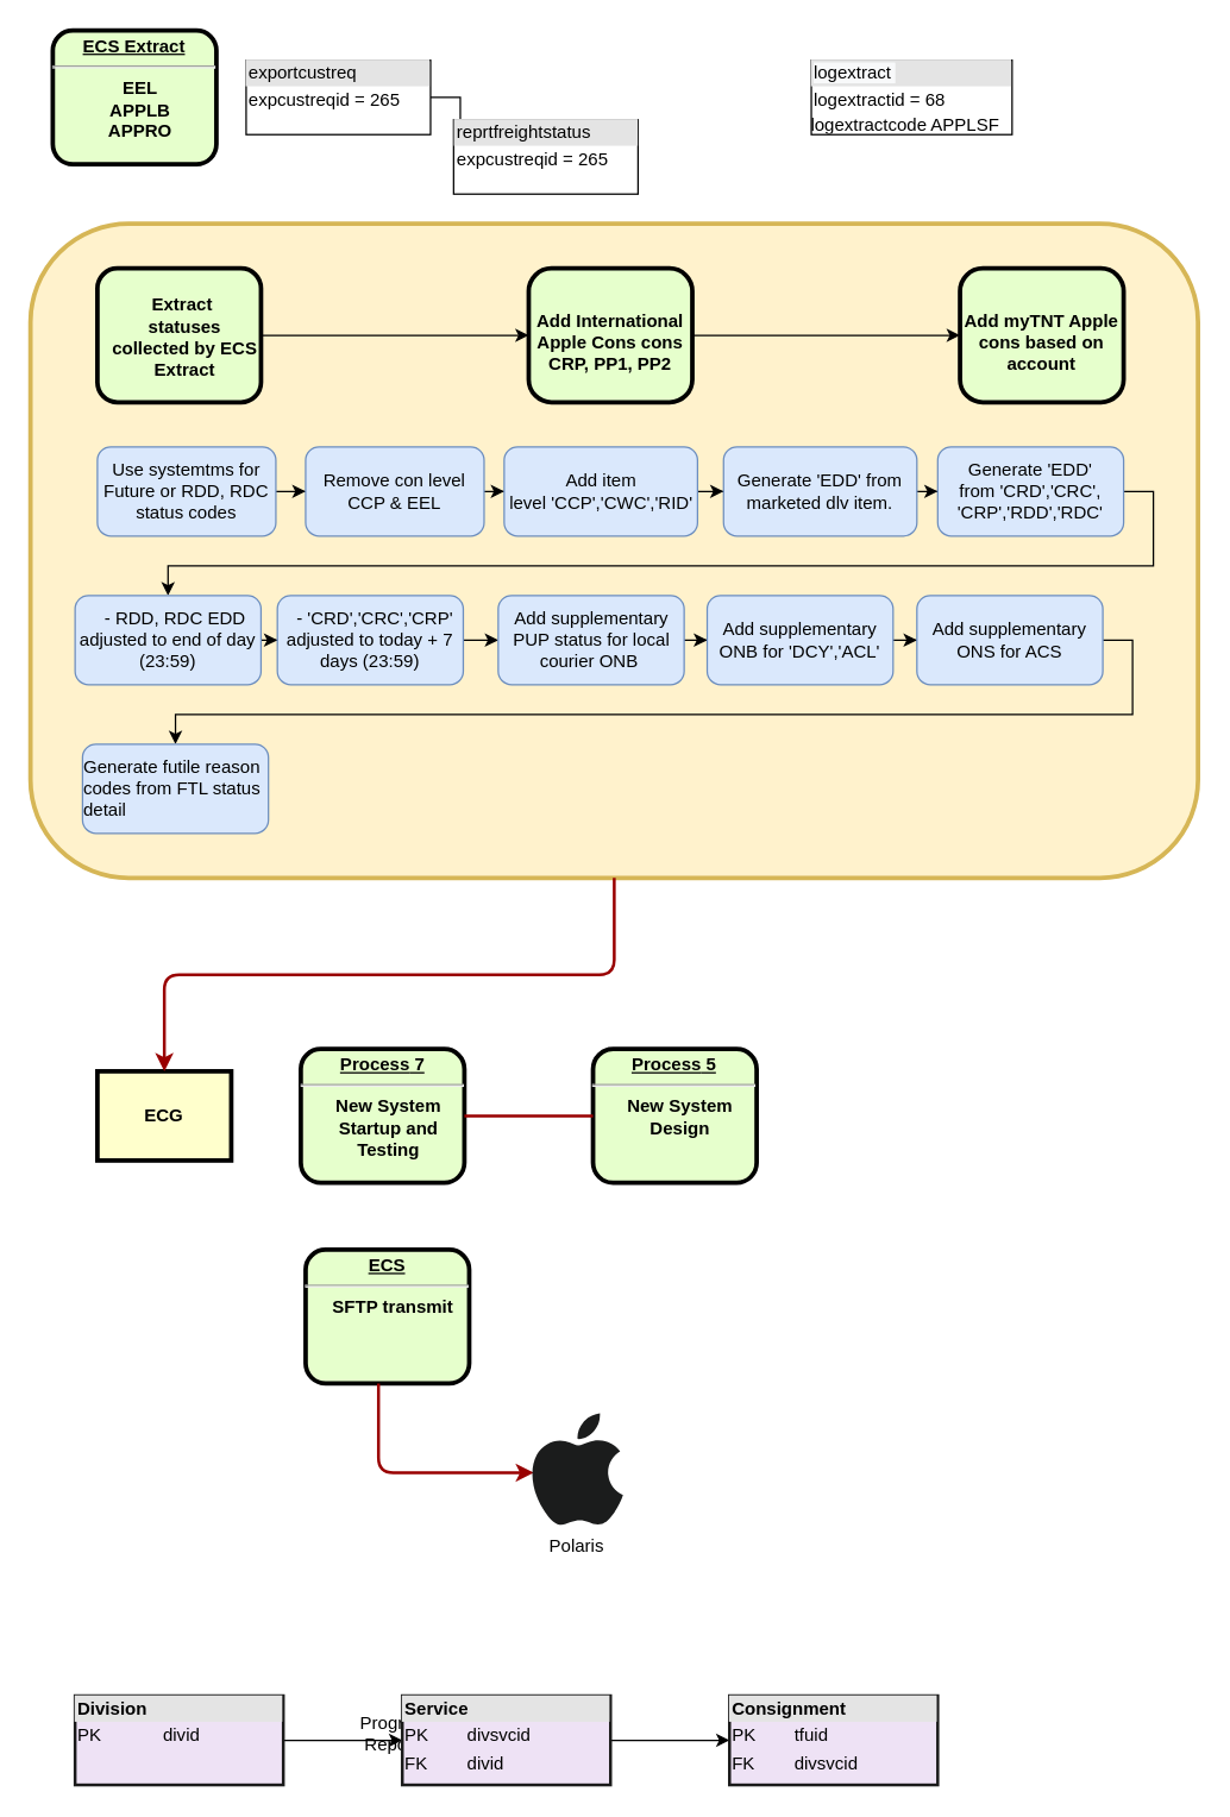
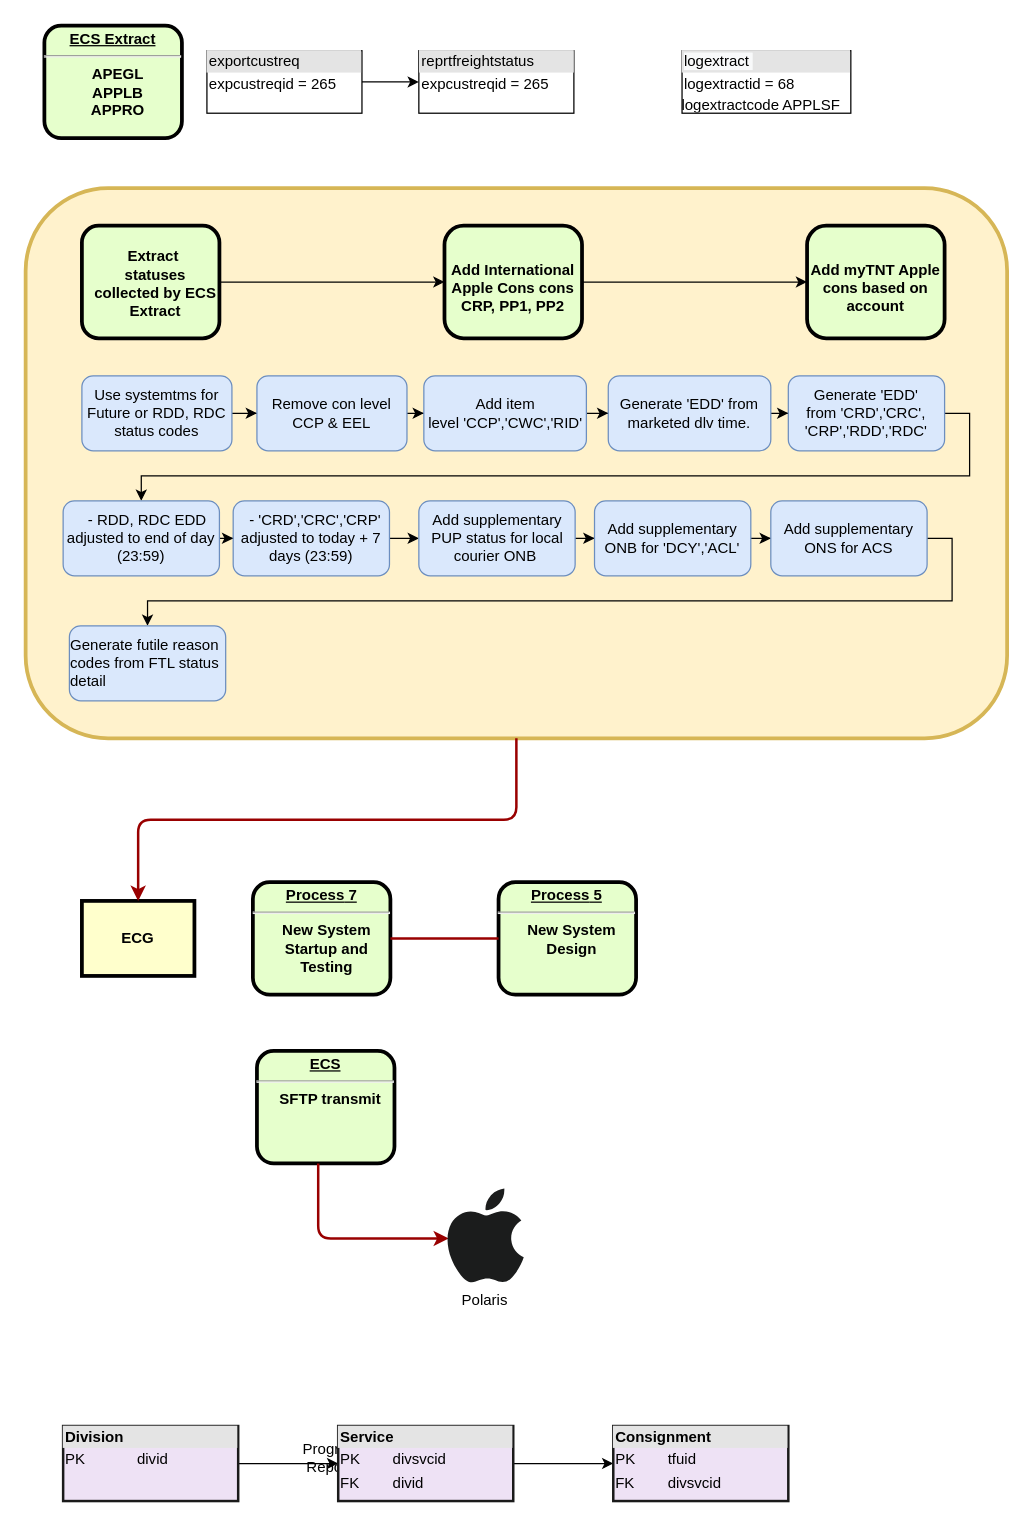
  <mxCell id="0" />
  <mxCell id="1" parent="0" />
  <mxCell id="2" value="&lt;p style=&quot;margin: 0px ; margin-top: 4px ; text-align: center ; text-decoration: underline&quot;&gt;&lt;br&gt;&lt;/p&gt;" style="verticalAlign=middle;align=center;overflow=fill;fontSize=12;fontFamily=Helvetica;html=1;rounded=1;fontStyle=1;strokeWidth=3;fillColor=#fff2cc;strokeColor=#d6b656;" vertex="1" parent="1"><mxGeometry x="20" y="150" width="785" height="440" as="geometry" /></mxCell>
  <mxCell id="3" value="&lt;p style=&quot;margin: 0px; margin-top: 4px; text-align: center; text-decoration: underline;&quot;&gt;&lt;strong&gt;&lt;strong&gt;Process&lt;/strong&gt; 5&lt;br /&gt;&lt;/strong&gt;&lt;/p&gt;&lt;hr /&gt;&lt;p style=&quot;margin: 0px; margin-left: 8px;&quot;&gt;New System&lt;/p&gt;&lt;p style=&quot;margin: 0px; margin-left: 8px;&quot;&gt;Design&lt;/p&gt;" style="verticalAlign=middle;align=center;overflow=fill;fontSize=12;fontFamily=Helvetica;html=1;rounded=1;fontStyle=1;strokeWidth=3;fillColor=#E6FFCC" parent="1" vertex="1"><mxGeometry x="398.25" y="705" width="110" height="90" as="geometry" /></mxCell>
  <mxCell id="4" value="&lt;p style=&quot;margin: 0px ; margin-top: 4px ; text-align: center ; text-decoration: underline&quot;&gt;&lt;strong&gt;ECS&lt;/strong&gt;&lt;/p&gt;&lt;hr&gt;&lt;p style=&quot;margin: 0px ; margin-left: 8px&quot;&gt;SFTP transmit&lt;/p&gt;" style="verticalAlign=middle;align=center;overflow=fill;fontSize=12;fontFamily=Helvetica;html=1;rounded=1;fontStyle=1;strokeWidth=3;fillColor=#E6FFCC" parent="1" vertex="1"><mxGeometry x="205" y="840" width="110" height="90" as="geometry" /></mxCell>
  <mxCell id="5" value="ECG" style="whiteSpace=wrap;align=center;verticalAlign=middle;fontStyle=1;strokeWidth=3;fillColor=#FFFFCC" parent="1" vertex="1"><mxGeometry x="65" y="720" width="90" height="60" as="geometry" /></mxCell>
  <mxCell id="6" value="&lt;p style=&quot;margin: 0px; margin-top: 4px; text-align: center; text-decoration: underline;&quot;&gt;&lt;strong&gt;&lt;strong&gt;Process&lt;/strong&gt; 7&lt;br /&gt;&lt;/strong&gt;&lt;/p&gt;&lt;hr /&gt;&lt;p style=&quot;margin: 0px; margin-left: 8px;&quot;&gt;New System&lt;/p&gt;&lt;p style=&quot;margin: 0px; margin-left: 8px;&quot;&gt;Startup and&lt;/p&gt;&lt;p style=&quot;margin: 0px; margin-left: 8px;&quot;&gt;Testing&lt;/p&gt;" style="verticalAlign=middle;align=center;overflow=fill;fontSize=12;fontFamily=Helvetica;html=1;rounded=1;fontStyle=1;strokeWidth=3;fillColor=#E6FFCC" parent="1" vertex="1"><mxGeometry x="201.75" y="705" width="110" height="90" as="geometry" /></mxCell>
  <mxCell id="7" value="" style="endArrow=none;noEdgeStyle=1;strokeColor=#990000;strokeWidth=2" parent="1" source="3" target="6" edge="1"><mxGeometry relative="1" as="geometry"><mxPoint x="63.258" y="676" as="sourcePoint" /><mxPoint x="258.578" y="845" as="targetPoint" /></mxGeometry></mxCell>
  <mxCell id="8" value="" style="edgeStyle=elbowEdgeStyle;elbow=horizontal;strokeColor=#990000;strokeWidth=2" parent="1" source="4" edge="1"><mxGeometry width="100" height="100" relative="1" as="geometry"><mxPoint x="140" y="1100" as="sourcePoint" /><mxPoint x="358.5" y="990" as="targetPoint" /><Array as="points"><mxPoint x="254" y="990" /></Array></mxGeometry></mxCell>
  <mxCell id="9" value="Progress&#10;Reports" style="text;spacingTop=-5;align=center" parent="1" vertex="1"><mxGeometry x="251" y="1150" width="30" height="20" as="geometry" /></mxCell>
  <mxCell id="10" value="" style="edgeStyle=elbowEdgeStyle;elbow=vertical;strokeColor=#990000;strokeWidth=2" parent="1" source="2" target="5" edge="1"><mxGeometry width="100" height="100" relative="1" as="geometry"><mxPoint x="80" y="1100" as="sourcePoint" /><mxPoint x="180" y="1000" as="targetPoint" /></mxGeometry></mxCell>
  <mxCell id="11" value="Polaris&lt;br&gt;" style="dashed=0;outlineConnect=0;html=1;align=center;labelPosition=center;verticalLabelPosition=bottom;verticalAlign=top;shape=mxgraph.weblogos.apple;fillColor=#1B1C1C;strokeColor=none" vertex="1" parent="1"><mxGeometry x="356" y="950" width="62.4" height="76.2" as="geometry" /></mxCell>
- <mxCell id="12" value="&lt;p style=&quot;margin: 0px ; margin-top: 4px ; text-align: center ; text-decoration: underline&quot;&gt;&lt;strong&gt;ECS Extract&lt;/strong&gt;&lt;/p&gt;&lt;hr&gt;&lt;p style=&quot;margin: 0px ; margin-left: 8px&quot;&gt;EEL&lt;/p&gt;&lt;p style=&quot;margin: 0px ; margin-left: 8px&quot;&gt;APPLB&lt;/p&gt;&lt;p style=&quot;margin: 0px ; margin-left: 8px&quot;&gt;APPRO&lt;/p&gt;&lt;div&gt;&lt;br&gt;&lt;/div&gt;" style="verticalAlign=middle;align=center;overflow=fill;fontSize=12;fontFamily=Helvetica;html=1;rounded=1;fontStyle=1;strokeWidth=3;fillColor=#E6FFCC" vertex="1" parent="1"><mxGeometry x="35" y="20" width="110" height="90" as="geometry" /></mxCell>
+ <mxCell id="12" value="&lt;p style=&quot;margin: 0px ; margin-top: 4px ; text-align: center ; text-decoration: underline&quot;&gt;&lt;strong&gt;ECS Extract&lt;/strong&gt;&lt;/p&gt;&lt;hr&gt;&lt;p style=&quot;margin: 0px ; margin-left: 8px&quot;&gt;APEGL&lt;/p&gt;&lt;p style=&quot;margin: 0px ; margin-left: 8px&quot;&gt;APPLB&lt;/p&gt;&lt;p style=&quot;margin: 0px ; margin-left: 8px&quot;&gt;APPRO&lt;/p&gt;&lt;div&gt;&lt;br&gt;&lt;/div&gt;" style="verticalAlign=middle;align=center;overflow=fill;fontSize=12;fontFamily=Helvetica;html=1;rounded=1;fontStyle=1;strokeWidth=3;fillColor=#E6FFCC" vertex="1" parent="1"><mxGeometry x="35" y="20" width="110" height="90" as="geometry" /></mxCell>
  <mxCell id="13" value="" style="edgeStyle=orthogonalEdgeStyle;rounded=0;orthogonalLoop=1;jettySize=auto;html=1;" edge="1" parent="1" source="14" target="15"><mxGeometry relative="1" as="geometry" /></mxCell>
  <mxCell id="14" value="&lt;div style=&quot;box-sizing: border-box ; width: 100% ; background: #e4e4e4 ; padding: 2px&quot;&gt;exportcustreq&lt;/div&gt;&lt;table style=&quot;width: 100% ; font-size: 1em&quot; cellpadding=&quot;2&quot; cellspacing=&quot;0&quot;&gt;&lt;tbody&gt;&lt;tr&gt;&lt;td&gt;expcustreqid = 265&lt;br&gt;&lt;/td&gt;&lt;td&gt;&lt;/td&gt;&lt;/tr&gt;&lt;/tbody&gt;&lt;/table&gt;" style="verticalAlign=top;align=left;overflow=fill;html=1;" vertex="1" parent="1"><mxGeometry x="165" y="40" width="124" height="50" as="geometry" /></mxCell>
- <mxCell id="15" value="&lt;div style=&quot;box-sizing: border-box ; width: 100% ; background: #e4e4e4 ; padding: 2px&quot;&gt;reprtfreightstatus&lt;/div&gt;&lt;table style=&quot;width: 100% ; font-size: 1em&quot; cellpadding=&quot;2&quot; cellspacing=&quot;0&quot;&gt;&lt;tbody&gt;&lt;tr&gt;&lt;td&gt;expcustreqid = 265&lt;br&gt;&lt;/td&gt;&lt;td&gt;&lt;/td&gt;&lt;/tr&gt;&lt;/tbody&gt;&lt;/table&gt;" style="verticalAlign=top;align=left;overflow=fill;html=1;" vertex="1" parent="1"><mxGeometry x="304.5" y="80" width="124" height="50" as="geometry" /></mxCell>
+ <mxCell id="15" value="&lt;div style=&quot;box-sizing: border-box ; width: 100% ; background: #e4e4e4 ; padding: 2px&quot;&gt;reprtfreightstatus&lt;/div&gt;&lt;table style=&quot;width: 100% ; font-size: 1em&quot; cellpadding=&quot;2&quot; cellspacing=&quot;0&quot;&gt;&lt;tbody&gt;&lt;tr&gt;&lt;td&gt;expcustreqid = 265&lt;br&gt;&lt;/td&gt;&lt;td&gt;&lt;/td&gt;&lt;/tr&gt;&lt;/tbody&gt;&lt;/table&gt;" style="verticalAlign=top;align=left;overflow=fill;html=1;" vertex="1" parent="1"><mxGeometry x="334.5" y="40" width="124" height="50" as="geometry" /></mxCell>
  <mxCell id="16" value="&lt;div style=&quot;box-sizing: border-box ; width: 100% ; background: #e4e4e4 ; padding: 2px&quot;&gt;&lt;span style=&quot;background-color: rgb(248 , 249 , 250)&quot;&gt;logextract&amp;nbsp;&lt;/span&gt;&lt;br&gt;&lt;/div&gt;&lt;table style=&quot;width: 100% ; font-size: 1em&quot; cellpadding=&quot;2&quot; cellspacing=&quot;0&quot;&gt;&lt;tbody&gt;&lt;tr&gt;&lt;td&gt;logextractid = 68&lt;br&gt;&lt;/td&gt;&lt;td&gt;&lt;/td&gt;&lt;/tr&gt;&lt;/tbody&gt;&lt;/table&gt;logextractcode APPLSF" style="verticalAlign=top;align=left;overflow=fill;html=1;" vertex="1" parent="1"><mxGeometry x="545" y="40" width="135" height="50" as="geometry" /></mxCell>
  <mxCell id="17" value="" style="edgeStyle=orthogonalEdgeStyle;rounded=0;orthogonalLoop=1;jettySize=auto;html=1;" edge="1" parent="1" source="18" target="20"><mxGeometry relative="1" as="geometry" /></mxCell>
  <mxCell id="18" value="&lt;span style=&quot;text-align: left&quot;&gt;Use systemtms for Future or RDD, RDC status codes&lt;/span&gt;" style="rounded=1;whiteSpace=wrap;html=1;align=center;fillColor=#dae8fc;strokeColor=#6c8ebf;" vertex="1" parent="1"><mxGeometry x="65" y="300" width="120" height="60" as="geometry" /></mxCell>
  <mxCell id="19" value="" style="edgeStyle=orthogonalEdgeStyle;rounded=0;orthogonalLoop=1;jettySize=auto;html=1;" edge="1" parent="1" source="20" target="22"><mxGeometry relative="1" as="geometry" /></mxCell>
  <mxCell id="20" value="&lt;span style=&quot;text-align: left&quot;&gt;Remove con level CCP &amp;amp; EEL&lt;/span&gt;" style="rounded=1;whiteSpace=wrap;html=1;align=center;fillColor=#dae8fc;strokeColor=#6c8ebf;" vertex="1" parent="1"><mxGeometry x="205" y="300" width="120" height="60" as="geometry" /></mxCell>
  <mxCell id="21" value="" style="edgeStyle=orthogonalEdgeStyle;rounded=0;orthogonalLoop=1;jettySize=auto;html=1;" edge="1" parent="1" source="22" target="24"><mxGeometry relative="1" as="geometry" /></mxCell>
  <mxCell id="22" value="&lt;span style=&quot;text-align: left&quot;&gt;Add item level&amp;nbsp;'CCP','CWC','RID'&lt;/span&gt;" style="rounded=1;whiteSpace=wrap;html=1;align=center;fillColor=#dae8fc;strokeColor=#6c8ebf;" vertex="1" parent="1"><mxGeometry x="338.5" y="300" width="130" height="60" as="geometry" /></mxCell>
  <mxCell id="23" value="" style="edgeStyle=orthogonalEdgeStyle;rounded=0;orthogonalLoop=1;jettySize=auto;html=1;" edge="1" parent="1" source="24" target="26"><mxGeometry relative="1" as="geometry" /></mxCell>
- <mxCell id="24" value="&lt;span style=&quot;text-align: left&quot;&gt;Generate 'EDD' from marketed dlv item.&lt;/span&gt;" style="rounded=1;whiteSpace=wrap;html=1;align=center;fillColor=#dae8fc;strokeColor=#6c8ebf;" vertex="1" parent="1"><mxGeometry x="486" y="300" width="130" height="60" as="geometry" /></mxCell>
+ <mxCell id="24" value="&lt;span style=&quot;text-align: left&quot;&gt;Generate 'EDD' from marketed dlv time.&lt;/span&gt;" style="rounded=1;whiteSpace=wrap;html=1;align=center;fillColor=#dae8fc;strokeColor=#6c8ebf;" vertex="1" parent="1"><mxGeometry x="486" y="300" width="130" height="60" as="geometry" /></mxCell>
  <mxCell id="25" value="" style="edgeStyle=orthogonalEdgeStyle;rounded=0;orthogonalLoop=1;jettySize=auto;html=1;exitX=1;exitY=0.5;exitDx=0;exitDy=0;" edge="1" parent="1" source="26" target="28"><mxGeometry relative="1" as="geometry" /></mxCell>
  <mxCell id="26" value="&lt;span style=&quot;text-align: left&quot;&gt;Generate 'EDD' from&amp;nbsp;'CRD','CRC', 'CRP','RDD','RDC'&lt;/span&gt;" style="rounded=1;whiteSpace=wrap;html=1;align=center;fillColor=#dae8fc;strokeColor=#6c8ebf;" vertex="1" parent="1"><mxGeometry x="630" y="300" width="125" height="60" as="geometry" /></mxCell>
  <mxCell id="27" value="" style="edgeStyle=orthogonalEdgeStyle;rounded=0;orthogonalLoop=1;jettySize=auto;html=1;" edge="1" parent="1" source="28" target="30"><mxGeometry relative="1" as="geometry" /></mxCell>
  <mxCell id="28" value="&lt;span style=&quot;text-align: left&quot;&gt;&amp;nbsp; &amp;nbsp;- RDD, RDC EDD adjusted to end of day (23:59)&lt;/span&gt;" style="rounded=1;whiteSpace=wrap;html=1;align=center;fillColor=#dae8fc;strokeColor=#6c8ebf;" vertex="1" parent="1"><mxGeometry x="50" y="400" width="125" height="60" as="geometry" /></mxCell>
  <mxCell id="29" value="" style="edgeStyle=orthogonalEdgeStyle;rounded=0;orthogonalLoop=1;jettySize=auto;html=1;" edge="1" parent="1" source="30" target="32"><mxGeometry relative="1" as="geometry" /></mxCell>
  <mxCell id="30" value="&lt;span style=&quot;text-align: left&quot;&gt;&amp;nbsp; &amp;nbsp;-&amp;nbsp;'CRD','CRC','CRP'&amp;nbsp; adjusted to today + 7 days (23:59)&lt;/span&gt;" style="rounded=1;whiteSpace=wrap;html=1;align=center;fillColor=#dae8fc;strokeColor=#6c8ebf;" vertex="1" parent="1"><mxGeometry x="186" y="400" width="125" height="60" as="geometry" /></mxCell>
  <mxCell id="31" value="" style="edgeStyle=orthogonalEdgeStyle;rounded=0;orthogonalLoop=1;jettySize=auto;html=1;" edge="1" parent="1" source="32" target="34"><mxGeometry relative="1" as="geometry" /></mxCell>
  <mxCell id="32" value="&lt;span style=&quot;text-align: left&quot;&gt;Add supplementary PUP status for local courier ONB&amp;nbsp;&lt;/span&gt;" style="rounded=1;whiteSpace=wrap;html=1;align=center;fillColor=#dae8fc;strokeColor=#6c8ebf;" vertex="1" parent="1"><mxGeometry x="334.5" y="400" width="125" height="60" as="geometry" /></mxCell>
  <mxCell id="33" value="" style="edgeStyle=orthogonalEdgeStyle;rounded=0;orthogonalLoop=1;jettySize=auto;html=1;" edge="1" parent="1" source="34" target="36"><mxGeometry relative="1" as="geometry" /></mxCell>
  <mxCell id="34" value="&lt;span style=&quot;text-align: left&quot;&gt;Add supplementary ONB for&amp;nbsp;&lt;/span&gt;'DCY','ACL'" style="rounded=1;whiteSpace=wrap;html=1;align=center;fillColor=#dae8fc;strokeColor=#6c8ebf;" vertex="1" parent="1"><mxGeometry x="475" y="400" width="125" height="60" as="geometry" /></mxCell>
  <mxCell id="35" value="" style="edgeStyle=orthogonalEdgeStyle;rounded=0;orthogonalLoop=1;jettySize=auto;html=1;exitX=1;exitY=0.5;exitDx=0;exitDy=0;" edge="1" parent="1" source="36" target="37"><mxGeometry relative="1" as="geometry" /></mxCell>
  <mxCell id="36" value="&lt;span style=&quot;text-align: left&quot;&gt;Add supplementary ONS for ACS&lt;/span&gt;" style="rounded=1;whiteSpace=wrap;html=1;align=center;fillColor=#dae8fc;strokeColor=#6c8ebf;" vertex="1" parent="1"><mxGeometry x="616" y="400" width="125" height="60" as="geometry" /></mxCell>
  <mxCell id="37" value="&lt;div style=&quot;text-align: left&quot;&gt;&lt;span&gt;Generate futile reason codes from FTL status detail&lt;/span&gt;&lt;/div&gt;" style="rounded=1;whiteSpace=wrap;html=1;align=center;fillColor=#dae8fc;strokeColor=#6c8ebf;" vertex="1" parent="1"><mxGeometry x="55" y="500" width="125" height="60" as="geometry" /></mxCell>
  <mxCell id="38" value="" style="edgeStyle=orthogonalEdgeStyle;rounded=0;orthogonalLoop=1;jettySize=auto;html=1;" edge="1" parent="1" source="39" target="41"><mxGeometry relative="1" as="geometry" /></mxCell>
  <mxCell id="39" value="&lt;div style=&quot;box-sizing: border-box ; width: 100% ; background: #e4e4e4 ; padding: 2px&quot;&gt;&lt;b&gt;Division&lt;/b&gt;&lt;/div&gt;&lt;table style=&quot;width: 100% ; font-size: 1em&quot; cellpadding=&quot;2&quot; cellspacing=&quot;0&quot;&gt;&lt;tbody&gt;&lt;tr&gt;&lt;td&gt;PK&lt;/td&gt;&lt;td&gt;divid&lt;/td&gt;&lt;/tr&gt;&lt;tr&gt;&lt;td&gt;&lt;br&gt;&lt;/td&gt;&lt;td&gt;&lt;/td&gt;&lt;/tr&gt;&lt;/tbody&gt;&lt;/table&gt;" style="verticalAlign=top;align=left;overflow=fill;html=1;strokeColor=#1A1A1A;fillColor=#EEE2F5;strokeWidth=2;" vertex="1" parent="1"><mxGeometry x="50" y="1140" width="140" height="60" as="geometry" /></mxCell>
  <mxCell id="40" value="" style="edgeStyle=orthogonalEdgeStyle;rounded=0;orthogonalLoop=1;jettySize=auto;html=1;" edge="1" parent="1" source="41" target="42"><mxGeometry relative="1" as="geometry" /></mxCell>
  <mxCell id="41" value="&lt;div style=&quot;box-sizing: border-box ; width: 100% ; background: #e4e4e4 ; padding: 2px&quot;&gt;&lt;b&gt;Service&lt;/b&gt;&lt;/div&gt;&lt;table style=&quot;width: 100% ; font-size: 1em&quot; cellpadding=&quot;2&quot; cellspacing=&quot;0&quot;&gt;&lt;tbody&gt;&lt;tr&gt;&lt;td&gt;PK&lt;/td&gt;&lt;td&gt;divsvcid&lt;/td&gt;&lt;/tr&gt;&lt;tr&gt;&lt;td&gt;FK&lt;/td&gt;&lt;td&gt;divid&lt;/td&gt;&lt;/tr&gt;&lt;/tbody&gt;&lt;/table&gt;" style="verticalAlign=top;align=left;overflow=fill;html=1;strokeColor=#1A1A1A;fillColor=#EEE2F5;strokeWidth=2;" vertex="1" parent="1"><mxGeometry x="270" y="1140" width="140" height="60" as="geometry" /></mxCell>
  <mxCell id="42" value="&lt;div style=&quot;box-sizing: border-box ; width: 100% ; background: #e4e4e4 ; padding: 2px&quot;&gt;&lt;b&gt;Consignment&lt;/b&gt;&lt;/div&gt;&lt;table style=&quot;width: 100% ; font-size: 1em&quot; cellpadding=&quot;2&quot; cellspacing=&quot;0&quot;&gt;&lt;tbody&gt;&lt;tr&gt;&lt;td&gt;PK&lt;/td&gt;&lt;td&gt;tfuid&lt;/td&gt;&lt;/tr&gt;&lt;tr&gt;&lt;td&gt;FK&lt;/td&gt;&lt;td&gt;divsvcid&lt;/td&gt;&lt;/tr&gt;&lt;/tbody&gt;&lt;/table&gt;" style="verticalAlign=top;align=left;overflow=fill;html=1;strokeColor=#1A1A1A;fillColor=#EEE2F5;strokeWidth=2;" vertex="1" parent="1"><mxGeometry x="490" y="1140" width="140" height="60" as="geometry" /></mxCell>
  <mxCell id="43" value="" style="group" vertex="1" connectable="0" parent="1"><mxGeometry x="65" y="180" width="690" height="90" as="geometry" /></mxCell>
  <mxCell id="44" value="&lt;p style=&quot;margin: 0px ; margin-top: 4px ; text-align: center ; text-decoration: underline&quot;&gt;&lt;/p&gt;&lt;p style=&quot;text-align: left ; margin: 0px 0px 0px 8px&quot;&gt;&lt;br&gt;&lt;/p&gt;&lt;p style=&quot;margin: 0px 0px 0px 8px&quot;&gt;Extract&amp;nbsp;&lt;/p&gt;&lt;p style=&quot;margin: 0px 0px 0px 8px&quot;&gt;statuses collected by ECS Extract&lt;/p&gt;&lt;p style=&quot;margin: 0px 0px 0px 8px&quot;&gt;&lt;br&gt;&lt;/p&gt;" style="verticalAlign=middle;align=center;overflow=fill;fontSize=12;fontFamily=Helvetica;html=1;rounded=1;fontStyle=1;strokeWidth=3;fillColor=#E6FFCC;whiteSpace=wrap;" vertex="1" parent="43"><mxGeometry width="110" height="90" as="geometry" /></mxCell>
  <mxCell id="45" value="&lt;br&gt;&lt;br&gt;Add International Apple Cons cons CRP, PP1, PP2" style="verticalAlign=middle;align=center;overflow=fill;fontSize=12;fontFamily=Helvetica;html=1;rounded=1;fontStyle=1;strokeWidth=3;fillColor=#E6FFCC;horizontal=1;whiteSpace=wrap;arcSize=17;" vertex="1" parent="43"><mxGeometry x="290" width="110" height="90" as="geometry" /></mxCell>
  <mxCell id="46" value="&lt;br&gt;&lt;br&gt;Add myTNT Apple cons based on account" style="verticalAlign=middle;align=center;overflow=fill;fontSize=12;fontFamily=Helvetica;html=1;rounded=1;fontStyle=1;strokeWidth=3;fillColor=#E6FFCC;horizontal=1;whiteSpace=wrap;arcSize=17;" vertex="1" parent="43"><mxGeometry x="580" width="110" height="90" as="geometry" /></mxCell>
  <mxCell id="47" value="" style="edgeStyle=orthogonalEdgeStyle;rounded=0;orthogonalLoop=1;jettySize=auto;html=1;" edge="1" parent="43" source="44" target="45"><mxGeometry relative="1" as="geometry" /></mxCell>
  <mxCell id="48" value="" style="edgeStyle=orthogonalEdgeStyle;rounded=0;orthogonalLoop=1;jettySize=auto;html=1;" edge="1" parent="43" source="45" target="46"><mxGeometry relative="1" as="geometry" /></mxCell>
